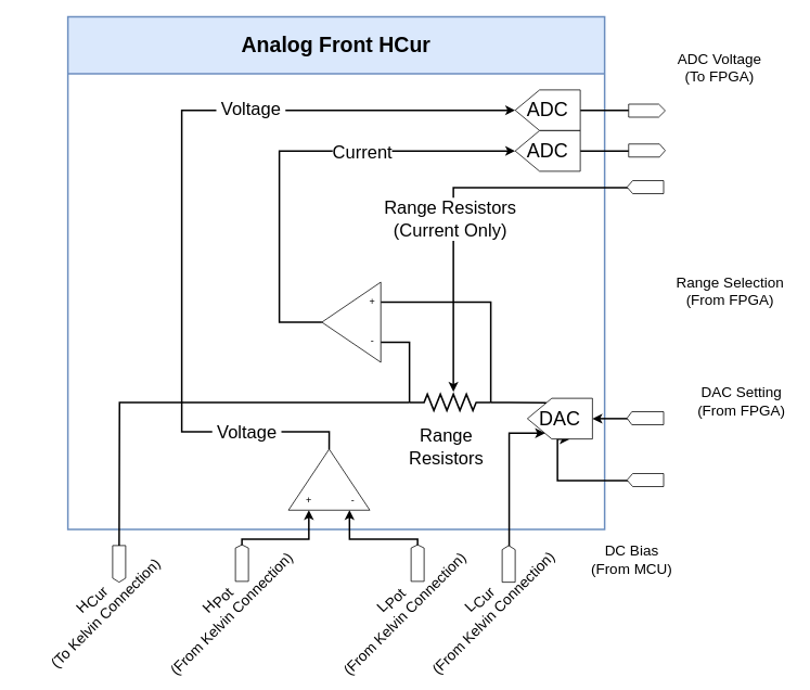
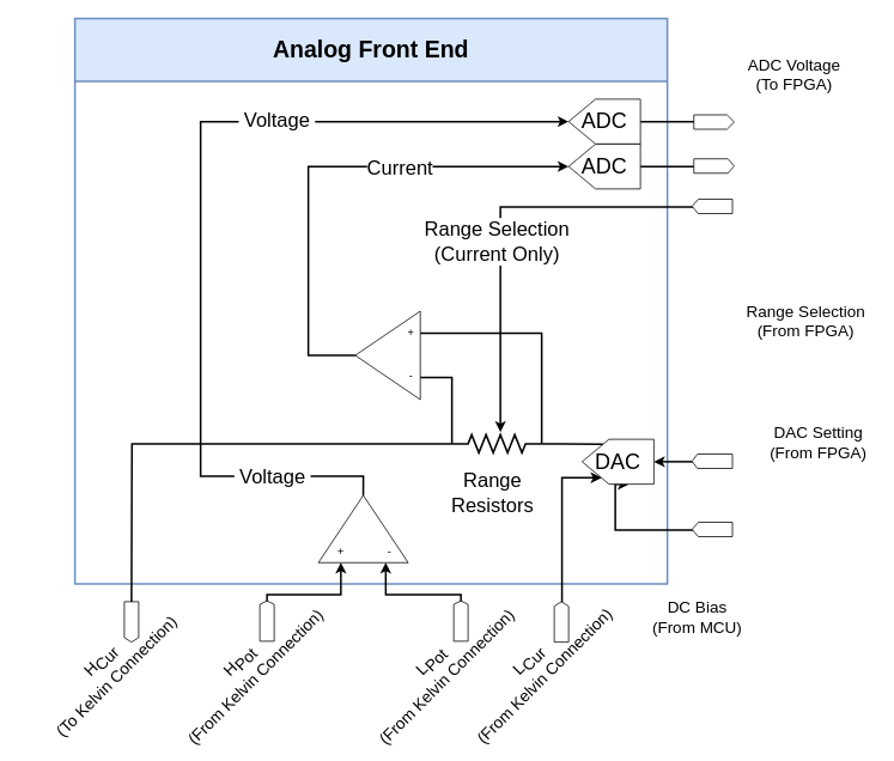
  <mxCell id="0" />
  <mxCell id="1" parent="0" />
- <mxCell id="2" value="&lt;font style=&quot;font-size: 26px;&quot;&gt;Analog &lt;/font&gt;&lt;font style=&quot;font-size: 26px;&quot;&gt;Front &lt;/font&gt;&lt;font style=&quot;font-size: 26px;&quot;&gt;HCur&lt;/font&gt;" style="swimlane;whiteSpace=wrap;html=1;startSize=70;strokeWidth=2;fillColor=#dae8fc;strokeColor=#6c8ebf;fontSize=26;" parent="1" vertex="1"><mxGeometry x="83" y="20" width="660" height="630" as="geometry" /></mxCell>
+ <mxCell id="2" value="&lt;font style=&quot;font-size: 26px;&quot;&gt;Analog &lt;/font&gt;&lt;font style=&quot;font-size: 26px;&quot;&gt;Front &lt;/font&gt;&lt;font style=&quot;font-size: 26px;&quot;&gt;End&lt;/font&gt;" style="swimlane;whiteSpace=wrap;html=1;startSize=70;strokeWidth=2;fillColor=#dae8fc;strokeColor=#6c8ebf;fontSize=26;" parent="1" vertex="1"><mxGeometry x="83" y="20" width="660" height="630" as="geometry" /></mxCell>
  <mxCell id="3" style="edgeStyle=orthogonalEdgeStyle;rounded=0;orthogonalLoop=1;jettySize=auto;html=1;endArrow=none;endFill=0;strokeWidth=2;" parent="2" source="4" edge="1"><mxGeometry relative="1" as="geometry"><mxPoint x="690" y="115" as="targetPoint" /></mxGeometry></mxCell>
  <mxCell id="4" value="&lt;font style=&quot;font-size: 24px;&quot;&gt;ADC&lt;/font&gt;" style="shape=offPageConnector;whiteSpace=wrap;html=1;direction=south;fontSize=24;" parent="2" vertex="1"><mxGeometry x="550" y="90" width="80" height="50" as="geometry" /></mxCell>
  <mxCell id="5" style="edgeStyle=orthogonalEdgeStyle;rounded=0;orthogonalLoop=1;jettySize=auto;html=1;endArrow=none;endFill=0;startArrow=classic;startFill=1;strokeWidth=2;" parent="2" source="7" edge="1"><mxGeometry relative="1" as="geometry"><mxPoint x="690" y="494" as="targetPoint" /></mxGeometry></mxCell>
  <mxCell id="6" style="edgeStyle=orthogonalEdgeStyle;rounded=0;orthogonalLoop=1;jettySize=auto;html=1;exitX=1.006;exitY=0.35;exitDx=0;exitDy=0;exitPerimeter=0;endArrow=none;endFill=0;startArrow=classic;startFill=1;strokeWidth=2;" parent="2" source="7" edge="1"><mxGeometry relative="1" as="geometry"><mxPoint x="690" y="570" as="targetPoint" /><Array as="points"><mxPoint x="602" y="570" /></Array></mxGeometry></mxCell>
  <mxCell id="7" value="&lt;font style=&quot;font-size: 24px;&quot;&gt;DAC&lt;/font&gt;" style="shape=offPageConnector;whiteSpace=wrap;html=1;direction=south;fontSize=24;" parent="2" vertex="1"><mxGeometry x="565" y="469" width="80" height="50" as="geometry" /></mxCell>
  <mxCell id="8" style="edgeStyle=orthogonalEdgeStyle;rounded=0;orthogonalLoop=1;jettySize=auto;html=1;entryX=0.5;entryY=1;entryDx=0;entryDy=0;strokeWidth=2;exitX=1;exitY=0.5;exitDx=0;exitDy=0;fontSize=26;" parent="2" source="19" target="4" edge="1"><mxGeometry relative="1" as="geometry"><mxPoint x="320" y="520" as="sourcePoint" /><Array as="points"><mxPoint x="321" y="510" /><mxPoint x="140" y="510" /><mxPoint x="140" y="115" /></Array></mxGeometry></mxCell>
  <mxCell id="9" value="&lt;font style=&quot;font-size: 22px;&quot;&gt;&amp;nbsp;Voltage&amp;nbsp;&lt;/font&gt;" style="edgeLabel;html=1;align=center;verticalAlign=middle;resizable=0;points=[];" parent="8" vertex="1" connectable="0"><mxGeometry x="0.353" y="2" relative="1" as="geometry"><mxPoint as="offset" /></mxGeometry></mxCell>
  <mxCell id="10" value="&lt;font style=&quot;font-size: 22px;&quot;&gt;&amp;nbsp;Voltage&amp;nbsp;&lt;/font&gt;" style="edgeLabel;html=1;align=center;verticalAlign=middle;resizable=0;points=[];" parent="8" vertex="1" connectable="0"><mxGeometry x="-0.674" y="1" relative="1" as="geometry"><mxPoint x="41" y="-1" as="offset" /></mxGeometry></mxCell>
  <mxCell id="11" style="edgeStyle=orthogonalEdgeStyle;rounded=0;orthogonalLoop=1;jettySize=auto;html=1;entryX=0.109;entryY=0.71;entryDx=0;entryDy=0;entryPerimeter=0;endArrow=none;endFill=0;strokeWidth=2;fontSize=26;" parent="2" source="16" target="7" edge="1"><mxGeometry relative="1" as="geometry" /></mxCell>
  <mxCell id="12" style="edgeStyle=orthogonalEdgeStyle;rounded=0;orthogonalLoop=1;jettySize=auto;html=1;exitX=1;exitY=0.5;exitDx=0;exitDy=0;exitPerimeter=0;entryX=0;entryY=0.75;entryDx=0;entryDy=0;strokeWidth=2;endArrow=none;endFill=0;fontSize=26;" parent="2" source="16" target="23" edge="1"><mxGeometry relative="1" as="geometry"><Array as="points"><mxPoint x="520" y="351" /></Array></mxGeometry></mxCell>
  <mxCell id="13" style="edgeStyle=orthogonalEdgeStyle;rounded=0;orthogonalLoop=1;jettySize=auto;html=1;exitX=0;exitY=0.5;exitDx=0;exitDy=0;exitPerimeter=0;entryX=0;entryY=0.25;entryDx=0;entryDy=0;endArrow=none;endFill=0;strokeWidth=2;fontSize=26;" parent="2" source="16" target="23" edge="1"><mxGeometry relative="1" as="geometry"><Array as="points"><mxPoint x="420" y="400" /><mxPoint x="386" y="400" /></Array></mxGeometry></mxCell>
  <mxCell id="14" style="edgeStyle=orthogonalEdgeStyle;rounded=0;orthogonalLoop=1;jettySize=auto;html=1;startArrow=classic;startFill=1;endArrow=none;endFill=0;strokeWidth=2;exitX=0.54;exitY=-0.149;exitDx=0;exitDy=0;exitPerimeter=0;" parent="2" source="16" edge="1"><mxGeometry relative="1" as="geometry"><mxPoint x="690" y="210" as="targetPoint" /><Array as="points"><mxPoint x="474" y="210" /></Array></mxGeometry></mxCell>
  <mxCell id="15" style="edgeStyle=orthogonalEdgeStyle;rounded=0;orthogonalLoop=1;jettySize=auto;html=1;endArrow=none;endFill=0;strokeWidth=2;" parent="2" source="16" edge="1"><mxGeometry relative="1" as="geometry"><mxPoint x="63" y="651" as="targetPoint" /></mxGeometry></mxCell>
  <mxCell id="16" value="" style="pointerEvents=1;verticalLabelPosition=bottom;shadow=0;dashed=0;align=center;html=1;verticalAlign=top;shape=mxgraph.electrical.resistors.resistor_2;strokeWidth=2;" parent="2" vertex="1"><mxGeometry x="420" y="464" width="100" height="20" as="geometry" /></mxCell>
  <mxCell id="17" style="edgeStyle=orthogonalEdgeStyle;rounded=0;orthogonalLoop=1;jettySize=auto;html=1;exitX=0;exitY=0.25;exitDx=0;exitDy=0;endArrow=none;endFill=0;startArrow=classic;startFill=1;strokeWidth=2;" parent="2" source="19" edge="1"><mxGeometry relative="1" as="geometry"><mxPoint x="214" y="665" as="targetPoint" /><Array as="points"><mxPoint x="296" y="642" /><mxPoint x="214" y="642" /></Array></mxGeometry></mxCell>
  <mxCell id="18" style="edgeStyle=orthogonalEdgeStyle;rounded=0;orthogonalLoop=1;jettySize=auto;html=1;exitX=0;exitY=0.75;exitDx=0;exitDy=0;endArrow=none;endFill=0;startArrow=classic;startFill=1;strokeWidth=2;" parent="2" source="19" edge="1"><mxGeometry relative="1" as="geometry"><mxPoint x="430" y="666" as="targetPoint" /><Array as="points"><mxPoint x="346" y="642" /><mxPoint x="430" y="642" /></Array></mxGeometry></mxCell>
  <mxCell id="19" value="" style="triangle;whiteSpace=wrap;html=1;rotation=90;direction=west;" parent="2" vertex="1"><mxGeometry x="283.75" y="519" width="75" height="100" as="geometry" /></mxCell>
  <mxCell id="20" value="+" style="text;html=1;align=center;verticalAlign=middle;resizable=0;points=[];autosize=1;strokeColor=none;fillColor=none;" parent="2" vertex="1"><mxGeometry x="281" y="579" width="30" height="30" as="geometry" /></mxCell>
  <mxCell id="21" style="edgeStyle=orthogonalEdgeStyle;rounded=0;orthogonalLoop=1;jettySize=auto;html=1;entryX=0.5;entryY=1;entryDx=0;entryDy=0;strokeWidth=2;fontSize=26;" parent="2" source="23" target="28" edge="1"><mxGeometry relative="1" as="geometry"><Array as="points"><mxPoint x="260" y="376" /><mxPoint x="260" y="165" /></Array></mxGeometry></mxCell>
  <mxCell id="22" value="&lt;font style=&quot;font-size: 22px;&quot;&gt;Current&lt;/font&gt;" style="edgeLabel;html=1;align=center;verticalAlign=middle;resizable=0;points=[];" parent="21" vertex="1" connectable="0"><mxGeometry x="0.315" y="-1" relative="1" as="geometry"><mxPoint as="offset" /></mxGeometry></mxCell>
  <mxCell id="23" value="" style="triangle;whiteSpace=wrap;html=1;rotation=90;direction=south;" parent="2" vertex="1"><mxGeometry x="299.25" y="339.25" width="98.5" height="72.5" as="geometry" /></mxCell>
  <mxCell id="24" value="-" style="text;html=1;align=center;verticalAlign=middle;resizable=0;points=[];autosize=1;strokeColor=none;fillColor=none;" parent="2" vertex="1"><mxGeometry x="334.5" y="579" width="30" height="30" as="geometry" /></mxCell>
  <mxCell id="25" value="+" style="text;html=1;align=center;verticalAlign=middle;resizable=0;points=[];autosize=1;strokeColor=none;fillColor=none;" parent="2" vertex="1"><mxGeometry x="358.75" y="336" width="30" height="30" as="geometry" /></mxCell>
  <mxCell id="26" value="-" style="text;html=1;align=center;verticalAlign=middle;resizable=0;points=[];autosize=1;strokeColor=none;fillColor=none;" parent="2" vertex="1"><mxGeometry x="358.75" y="383.5" width="30" height="30" as="geometry" /></mxCell>
  <mxCell id="27" style="edgeStyle=orthogonalEdgeStyle;rounded=0;orthogonalLoop=1;jettySize=auto;html=1;endArrow=none;endFill=0;strokeWidth=2;" parent="2" source="28" edge="1"><mxGeometry relative="1" as="geometry"><mxPoint x="690" y="165" as="targetPoint" /></mxGeometry></mxCell>
  <mxCell id="28" value="&lt;font style=&quot;font-size: 24px;&quot;&gt;ADC&lt;/font&gt;" style="shape=offPageConnector;whiteSpace=wrap;html=1;direction=south;fontSize=24;" parent="2" vertex="1"><mxGeometry x="550" y="140" width="80" height="50" as="geometry" /></mxCell>
  <mxCell id="29" value="&lt;font style=&quot;font-size: 22px;&quot;&gt;Range&lt;br&gt;Resistors&lt;/font&gt;" style="text;html=1;align=center;verticalAlign=middle;resizable=0;points=[];autosize=1;strokeColor=none;fillColor=none;" parent="2" vertex="1"><mxGeometry x="405" y="494" width="120" height="70" as="geometry" /></mxCell>
- <mxCell id="30" value="&lt;font style=&quot;font-size: 22px;&quot;&gt;&amp;nbsp;Range Resistors&amp;nbsp;&lt;br&gt;(Current Only)&lt;/font&gt;" style="edgeLabel;html=1;align=center;verticalAlign=middle;resizable=0;points=[];" parent="1" vertex="1" connectable="0"><mxGeometry x="552.577" y="268.229" as="geometry" /></mxCell>
+ <mxCell id="30" value="&lt;font style=&quot;font-size: 22px;&quot;&gt;&amp;nbsp;Range Selection&amp;nbsp;&lt;br&gt;(Current Only)&lt;/font&gt;" style="edgeLabel;html=1;align=center;verticalAlign=middle;resizable=0;points=[];" parent="1" vertex="1" connectable="0"><mxGeometry x="552.577" y="268.229" as="geometry" /></mxCell>
  <mxCell id="31" value="" style="shape=offPageConnector;whiteSpace=wrap;html=1;rotation=-90;size=0.178;" parent="1" vertex="1"><mxGeometry x="787" y="113" width="16" height="45" as="geometry" /></mxCell>
  <mxCell id="32" value="" style="shape=offPageConnector;whiteSpace=wrap;html=1;rotation=-90;size=0.156;" parent="1" vertex="1"><mxGeometry x="787" y="162" width="16" height="45" as="geometry" /></mxCell>
  <mxCell id="33" value="" style="shape=offPageConnector;whiteSpace=wrap;html=1;rotation=90;size=0.156;" parent="1" vertex="1"><mxGeometry x="785" y="207" width="16" height="45" as="geometry" /></mxCell>
  <mxCell id="34" value="&lt;font style=&quot;font-size: 18px;&quot;&gt;ADC Voltage&lt;br style=&quot;font-size: 18px;&quot;&gt;(To FPGA)&lt;/font&gt;" style="text;html=1;align=center;verticalAlign=middle;resizable=0;points=[];autosize=1;strokeColor=none;fillColor=none;fontSize=18;" parent="1" vertex="1"><mxGeometry x="822.5" y="55" width="122" height="56" as="geometry" /></mxCell>
  <mxCell id="35" value="&lt;font style=&quot;font-size: 18px;&quot;&gt;Range Selection&lt;br style=&quot;font-size: 18px;&quot;&gt;(From FPGA)&lt;/font&gt;" style="text;html=1;align=center;verticalAlign=middle;resizable=0;points=[];autosize=1;strokeColor=none;fillColor=none;fontSize=18;" parent="1" vertex="1"><mxGeometry x="821" y="330" width="151" height="56" as="geometry" /></mxCell>
  <mxCell id="36" value="" style="shape=offPageConnector;whiteSpace=wrap;html=1;rotation=90;size=0.133;" parent="1" vertex="1"><mxGeometry x="785" y="491" width="16" height="45" as="geometry" /></mxCell>
  <mxCell id="37" value="&lt;font style=&quot;font-size: 18px;&quot;&gt;DAC Setting&lt;br style=&quot;font-size: 18px;&quot;&gt;(From FPGA)&lt;/font&gt;" style="text;html=1;align=center;verticalAlign=middle;resizable=0;points=[];autosize=1;strokeColor=none;fillColor=none;fontSize=18;" parent="1" vertex="1"><mxGeometry x="847" y="465" width="127" height="56" as="geometry" /></mxCell>
  <mxCell id="38" value="" style="shape=offPageConnector;whiteSpace=wrap;html=1;rotation=90;size=0.156;" parent="1" vertex="1"><mxGeometry x="785" y="567" width="16" height="45" as="geometry" /></mxCell>
  <mxCell id="39" value="&lt;font style=&quot;font-size: 18px;&quot;&gt;DC Bias&lt;br style=&quot;font-size: 18px;&quot;&gt;(From MCU)&lt;/font&gt;" style="text;html=1;align=center;verticalAlign=middle;resizable=0;points=[];autosize=1;strokeColor=none;fillColor=none;fontSize=18;" parent="1" vertex="1"><mxGeometry x="716" y="660" width="119" height="56" as="geometry" /></mxCell>
  <mxCell id="40" value="" style="shape=offPageConnector;whiteSpace=wrap;html=1;rotation=0;size=0.111;" parent="1" vertex="1"><mxGeometry x="138" y="670" width="16" height="45" as="geometry" /></mxCell>
  <mxCell id="41" value="&lt;font style=&quot;font-size: 18px;&quot;&gt;H&lt;sub style=&quot;font-size: 18px;&quot;&gt;Cur&lt;/sub&gt;&lt;br style=&quot;font-size: 18px;&quot;&gt;(To Kelvin Connection)&lt;/font&gt;" style="text;html=1;align=center;verticalAlign=middle;resizable=0;points=[];autosize=1;strokeColor=none;fillColor=none;rotation=-45;fontSize=18;" parent="1" vertex="1"><mxGeometry x="20" y="714" width="200" height="61" as="geometry" /></mxCell>
  <mxCell id="42" value="&lt;font style=&quot;font-size: 18px;&quot;&gt;L&lt;sub style=&quot;font-size: 18px;&quot;&gt;Cur&lt;/sub&gt;&lt;br style=&quot;font-size: 18px;&quot;&gt;(From Kelvin Connection)&lt;/font&gt;" style="text;html=1;align=center;verticalAlign=middle;resizable=0;points=[];autosize=1;strokeColor=none;fillColor=none;rotation=-45;fontSize=18;" parent="1" vertex="1"><mxGeometry x="485" y="714" width="223" height="61" as="geometry" /></mxCell>
  <mxCell id="43" value="" style="shape=offPageConnector;whiteSpace=wrap;html=1;rotation=-180;size=0.089;" parent="1" vertex="1"><mxGeometry x="505" y="669" width="16" height="45" as="geometry" /></mxCell>
  <mxCell id="44" style="edgeStyle=orthogonalEdgeStyle;rounded=0;orthogonalLoop=1;jettySize=auto;html=1;strokeWidth=2;endArrow=none;endFill=0;startArrow=classic;startFill=1;exitX=0.858;exitY=0.729;exitDx=0;exitDy=0;exitPerimeter=0;entryX=0.462;entryY=0.957;entryDx=0;entryDy=0;entryPerimeter=0;" parent="1" source="7" target="45" edge="1"><mxGeometry relative="1" as="geometry"><mxPoint x="626" y="669" as="targetPoint" /><Array as="points"><mxPoint x="626" y="532" /></Array></mxGeometry></mxCell>
  <mxCell id="45" value="" style="shape=offPageConnector;whiteSpace=wrap;html=1;rotation=-180;size=0.111;" parent="1" vertex="1"><mxGeometry x="617" y="670" width="16" height="45" as="geometry" /></mxCell>
  <mxCell id="46" value="" style="shape=offPageConnector;whiteSpace=wrap;html=1;rotation=-180;size=0.089;" parent="1" vertex="1"><mxGeometry x="289" y="669" width="16" height="45" as="geometry" /></mxCell>
  <mxCell id="47" value="&lt;font style=&quot;font-size: 18px;&quot;&gt;H&lt;sub style=&quot;font-size: 18px;&quot;&gt;Pot&lt;/sub&gt;&lt;br style=&quot;font-size: 18px;&quot;&gt;(From Kelvin Connection)&lt;/font&gt;" style="text;html=1;align=center;verticalAlign=middle;resizable=0;points=[];autosize=1;strokeColor=none;fillColor=none;rotation=-45;fontSize=18;" parent="1" vertex="1"><mxGeometry x="163" y="715" width="223" height="61" as="geometry" /></mxCell>
  <mxCell id="48" value="&lt;font style=&quot;font-size: 18px;&quot;&gt;L&lt;sub style=&quot;font-size: 18px;&quot;&gt;Pot&lt;/sub&gt;&lt;br style=&quot;font-size: 18px;&quot;&gt;(From Kelvin Connection)&lt;/font&gt;" style="text;html=1;align=center;verticalAlign=middle;resizable=0;points=[];autosize=1;strokeColor=none;fillColor=none;rotation=-45;fontSize=18;" parent="1" vertex="1"><mxGeometry x="376" y="715" width="223" height="61" as="geometry" /></mxCell>
